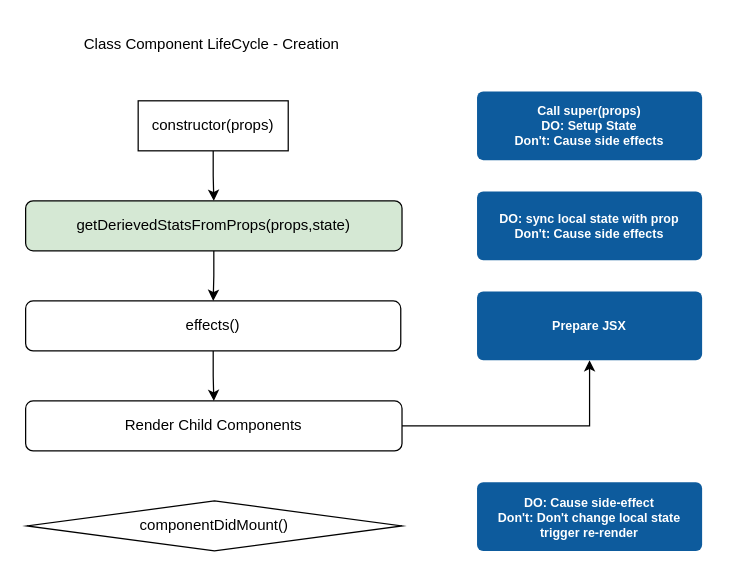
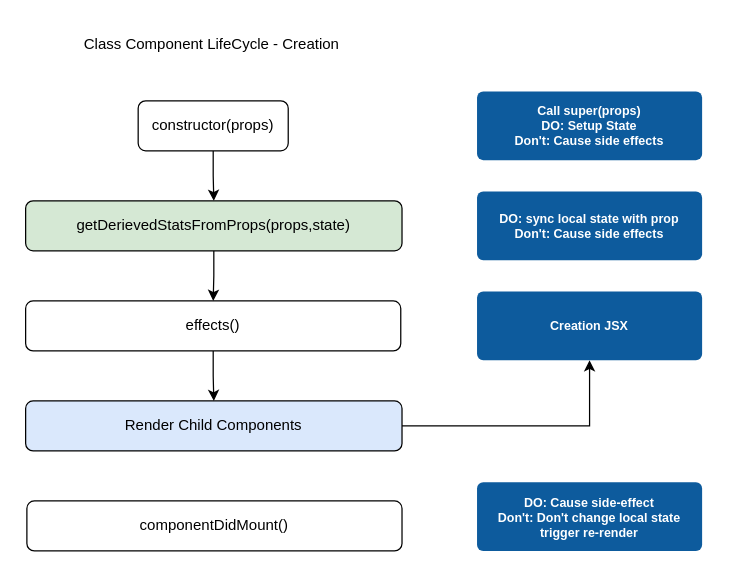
  <mxCell id="0" />
  <mxCell id="1" parent="0" />
  <mxCell id="2" value="" style="edgeStyle=orthogonalEdgeStyle;rounded=0;orthogonalLoop=1;jettySize=auto;html=1;" parent="1" source="3" target="6" edge="1"><mxGeometry relative="1" as="geometry" /></mxCell>
- <mxCell id="3" value="constructor(props)" style="whiteSpace=wrap;html=1;fontSize=12;glass=0;strokeWidth=1;shadow=0;rounded=0;" parent="1" vertex="1"><mxGeometry x="110" y="80" width="120" height="40" as="geometry" /></mxCell>
+ <mxCell id="3" value="constructor(props)" style="rounded=1;whiteSpace=wrap;html=1;fontSize=12;glass=0;strokeWidth=1;shadow=0;" parent="1" vertex="1"><mxGeometry x="110" y="80" width="120" height="40" as="geometry" /></mxCell>
  <mxCell id="4" value="Class Component LifeCycle - Creation" style="text;html=1;strokeColor=none;fillColor=none;align=center;verticalAlign=middle;whiteSpace=wrap;rounded=0;" parent="1" vertex="1"><mxGeometry x="59" y="20" width="220" height="30" as="geometry" /></mxCell>
  <mxCell id="5" value="" style="edgeStyle=orthogonalEdgeStyle;rounded=0;orthogonalLoop=1;jettySize=auto;html=1;" parent="1" source="6" target="8" edge="1"><mxGeometry relative="1" as="geometry" /></mxCell>
  <mxCell id="6" value="getDerievedStatsFromProps(props,state)" style="rounded=1;whiteSpace=wrap;html=1;fontSize=12;glass=0;strokeWidth=1;shadow=0;fillColor=#d5e8d4;" parent="1" vertex="1"><mxGeometry x="20" y="160" width="301" height="40" as="geometry" /></mxCell>
  <mxCell id="7" value="" style="edgeStyle=orthogonalEdgeStyle;rounded=0;orthogonalLoop=1;jettySize=auto;html=1;" parent="1" source="8" target="10" edge="1"><mxGeometry relative="1" as="geometry" /></mxCell>
  <mxCell id="8" value="effects()" style="rounded=1;whiteSpace=wrap;html=1;fontSize=12;glass=0;strokeWidth=1;shadow=0;" parent="1" vertex="1"><mxGeometry x="20" y="240" width="300" height="40" as="geometry" /></mxCell>
  <mxCell id="9" value="" style="edgeStyle=orthogonalEdgeStyle;rounded=0;orthogonalLoop=1;jettySize=auto;html=1;" parent="1" source="10" target="14" edge="1"><mxGeometry relative="1" as="geometry" /></mxCell>
- <mxCell id="10" value="Render Child Components" style="rounded=1;whiteSpace=wrap;html=1;fontSize=12;glass=0;strokeWidth=1;shadow=0;" parent="1" vertex="1"><mxGeometry x="20" y="320" width="301" height="40" as="geometry" /></mxCell>
- <mxCell id="11" value="componentDidMount()" style="rhombus;whiteSpace=wrap;html=1;fontSize=12;glass=0;strokeWidth=1;shadow=0;" parent="1" vertex="1"><mxGeometry x="21" y="400" width="300" height="40" as="geometry" /></mxCell>
+ <mxCell id="10" value="Render Child Components" style="rounded=1;whiteSpace=wrap;html=1;fontSize=12;glass=0;strokeWidth=1;shadow=0;fillColor=#dae8fc;" parent="1" vertex="1"><mxGeometry x="20" y="320" width="301" height="40" as="geometry" /></mxCell>
+ <mxCell id="11" value="componentDidMount()" style="rounded=1;whiteSpace=wrap;html=1;fontSize=12;glass=0;strokeWidth=1;shadow=0;" parent="1" vertex="1"><mxGeometry x="21" y="400" width="300" height="40" as="geometry" /></mxCell>
  <mxCell id="12" value="&lt;div&gt;Call super(props)&lt;/div&gt;&lt;div&gt;DO: Setup State&lt;/div&gt;&lt;div&gt;Don't: Cause side effects&lt;/div&gt;" style="html=1;shadow=0;dashed=0;shape=mxgraph.bootstrap.rrect;align=center;rSize=5;strokeColor=none;fillColor=#0D5B9D;fontColor=#ffffff;fontStyle=1;whiteSpace=wrap;fontSize=10;" parent="1" vertex="1"><mxGeometry x="381" y="72.5" width="180" height="55" as="geometry" /></mxCell>
  <mxCell id="13" value="&lt;div&gt;&lt;span&gt;DO: sync local state with prop&lt;/span&gt;&lt;br&gt;&lt;/div&gt;&lt;div&gt;Don't: Cause side effects&lt;/div&gt;" style="html=1;shadow=0;dashed=0;shape=mxgraph.bootstrap.rrect;align=center;rSize=5;strokeColor=none;fillColor=#0D5B9D;fontColor=#ffffff;fontStyle=1;whiteSpace=wrap;fontSize=10;" parent="1" vertex="1"><mxGeometry x="381" y="152.5" width="180" height="55" as="geometry" /></mxCell>
- <mxCell id="14" value="&lt;div&gt;Prepare JSX&lt;/div&gt;" style="html=1;shadow=0;dashed=0;shape=mxgraph.bootstrap.rrect;align=center;rSize=5;strokeColor=none;fillColor=#0D5B9D;fontColor=#ffffff;fontStyle=1;whiteSpace=wrap;fontSize=10;" parent="1" vertex="1"><mxGeometry x="381" y="232.5" width="180" height="55" as="geometry" /></mxCell>
+ <mxCell id="14" value="&lt;div&gt;Creation JSX&lt;/div&gt;" style="html=1;shadow=0;dashed=0;shape=mxgraph.bootstrap.rrect;align=center;rSize=5;strokeColor=none;fillColor=#0D5B9D;fontColor=#ffffff;fontStyle=1;whiteSpace=wrap;fontSize=10;" parent="1" vertex="1"><mxGeometry x="381" y="232.5" width="180" height="55" as="geometry" /></mxCell>
  <mxCell id="15" value="&lt;div&gt;&lt;span&gt;DO: Cause side-effect&lt;/span&gt;&lt;br&gt;&lt;/div&gt;&lt;div&gt;Don't: Don't change local state&lt;/div&gt;&lt;div&gt;trigger re-render&lt;/div&gt;" style="html=1;shadow=0;dashed=0;shape=mxgraph.bootstrap.rrect;align=center;rSize=5;strokeColor=none;fillColor=#0D5B9D;fontColor=#ffffff;fontStyle=1;whiteSpace=wrap;fontSize=10;" parent="1" vertex="1"><mxGeometry x="381" y="385" width="180" height="55" as="geometry" /></mxCell>
